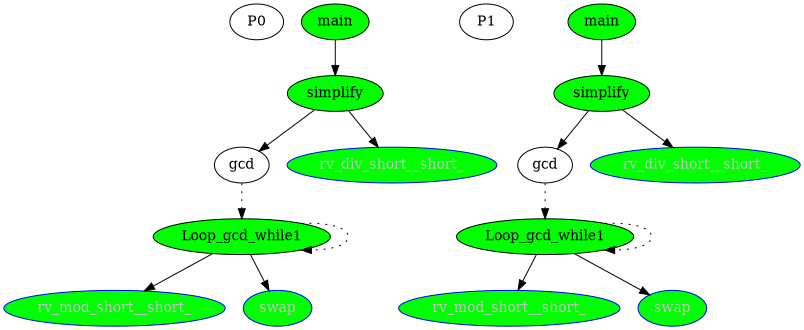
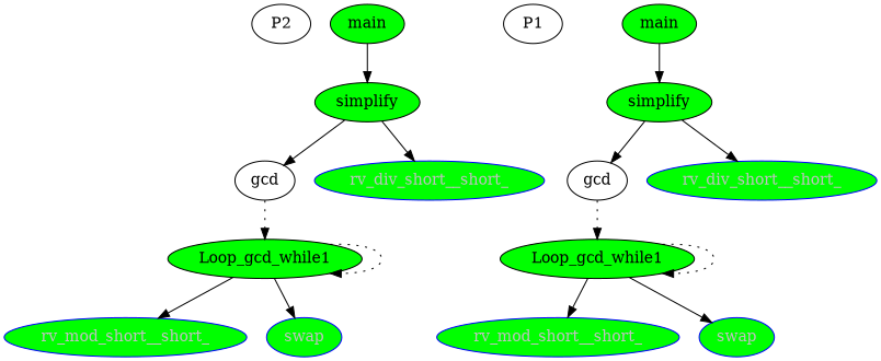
  digraph {
    node [color=black fillcolor=green fontcolor=black shape=ellipse style=filled]
-   n1 [label=P0 fillcolor="" fontcolor="" shape="" style=""]
+   n1 [label=P2 fillcolor="" fontcolor="" shape="" style=""]
    n2 [label=simplify]
    n3 [fillcolor=white label=gcd]
    n4 [color=blue fontcolor=grey label=rv_div_short__short_]
    n5 [color=blue fontcolor=grey label=rv_mod_short__short_]
    n6 [label=main]
    n7 [label=Loop_gcd_while1]
    n8 [color=blue fontcolor=grey label=swap]
    n9 [label=P1 fillcolor="" fontcolor="" shape="" style=""]
    n10 [label=simplify]
    n11 [fillcolor=white label=gcd]
    n12 [color=blue fontcolor=grey label=rv_div_short__short_]
    n13 [color=blue fontcolor=grey label=rv_mod_short__short_]
    n14 [label=main]
    n15 [label=Loop_gcd_while1]
    n16 [color=blue fontcolor=grey label=swap]
    subgraph sub_1 {
      n1
      n2
      n3
      n4
      n5
      n6
      n7
      n8
    }
    subgraph sub_2 {
      n9
      n10
      n11
      n12
      n13
      n14
      n15
      n16
    }
    n2 -> n3
    n2 -> n4
    n3 -> n7 [style=dotted]
    n6 -> n2
    n7 -> n5
    n7 -> n7 [style=dotted]
    n7 -> n8
    n10 -> n11
    n10 -> n12
    n11 -> n15 [style=dotted]
    n14 -> n10
    n15 -> n13
    n15 -> n15 [style=dotted]
    n15 -> n16
  }
